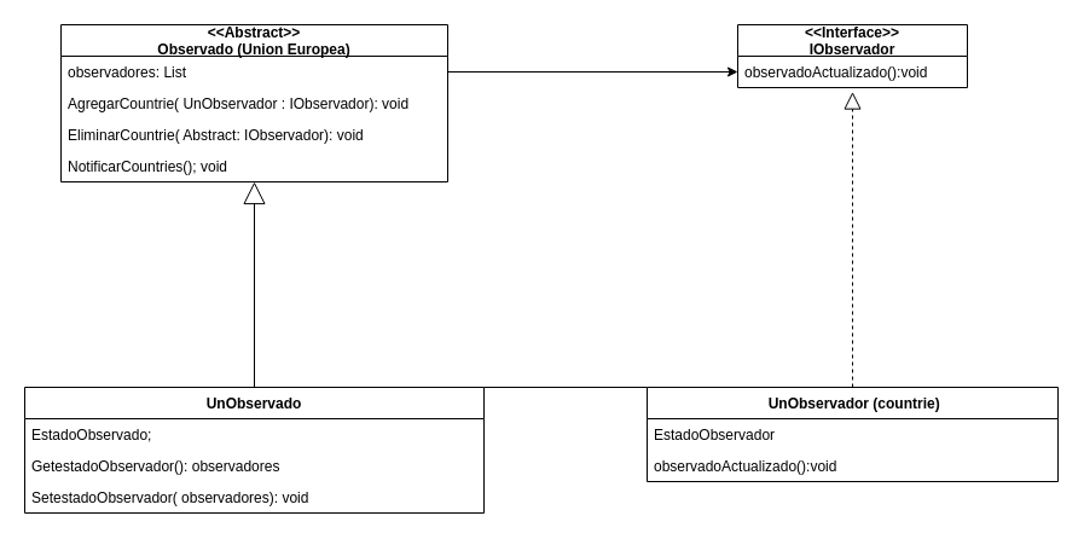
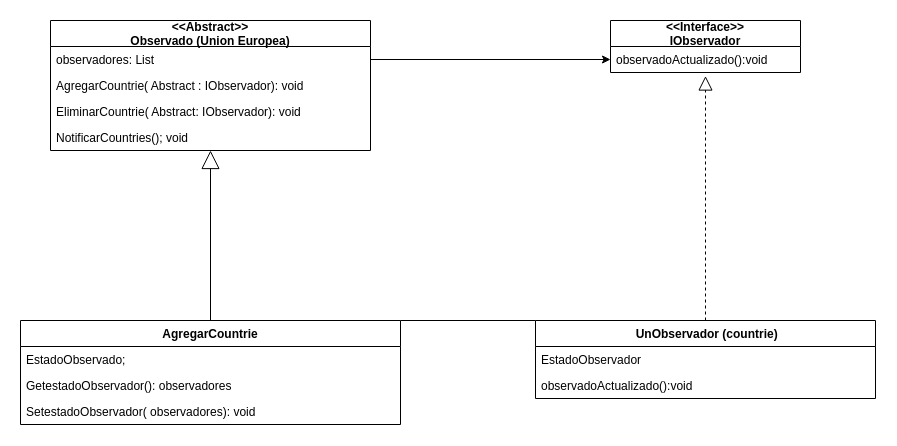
  <mxCell id="0" />
  <mxCell id="1" parent="0" />
  <mxCell id="2" value="" style="endArrow=none;html=1;exitX=0;exitY=0;exitDx=0;exitDy=0;entryX=1;entryY=0;entryDx=0;entryDy=0;" edge="1" parent="1" source="18" target="14"><mxGeometry width="50" height="50" relative="1" as="geometry"><mxPoint x="500" y="310" as="sourcePoint" /><mxPoint x="360" y="280" as="targetPoint" /></mxGeometry></mxCell>
  <mxCell id="3" value="" style="group" vertex="1" connectable="0" parent="1"><mxGeometry x="230" y="110" width="13.33" height="140" as="geometry" /></mxCell>
  <mxCell id="4" value="&lt;div&gt;&lt;br&gt;&lt;/div&gt;&lt;div&gt;&lt;br&gt;&lt;/div&gt;" style="endArrow=block;endSize=16;endFill=0;html=1;exitX=0.5;exitY=0;exitDx=0;exitDy=0;entryX=0.5;entryY=1;entryDx=0;entryDy=0;" edge="1" parent="1" source="14" target="5"><mxGeometry x="0.158" y="-13" width="160" relative="1" as="geometry"><mxPoint x="420" y="220" as="sourcePoint" /><mxPoint x="279" y="104" as="targetPoint" /><mxPoint as="offset" /></mxGeometry></mxCell>
  <mxCell id="5" value="&lt;&lt;Abstract&gt;&gt; &#10;Observado (Union Europea)" style="swimlane;fontStyle=1;childLayout=stackLayout;horizontal=1;startSize=26;fillColor=none;horizontalStack=0;resizeParent=1;resizeParentMax=0;resizeLast=0;collapsible=1;marginBottom=0;" vertex="1" parent="1"><mxGeometry x="50" y="20" width="320" height="130" as="geometry" /></mxCell>
  <mxCell id="6" value="observadores: List" style="text;strokeColor=none;fillColor=none;align=left;verticalAlign=top;spacingLeft=4;spacingRight=4;overflow=hidden;rotatable=0;points=[[0,0.5],[1,0.5]];portConstraint=eastwest;" vertex="1" parent="5"><mxGeometry y="26" width="320" height="26" as="geometry" /></mxCell>
- <mxCell id="7" value="AgregarCountrie( UnObservador : IObservador): void" style="text;strokeColor=none;fillColor=none;align=left;verticalAlign=top;spacingLeft=4;spacingRight=4;overflow=hidden;rotatable=0;points=[[0,0.5],[1,0.5]];portConstraint=eastwest;" vertex="1" parent="5"><mxGeometry y="52" width="320" height="26" as="geometry" /></mxCell>
+ <mxCell id="7" value="AgregarCountrie( Abstract : IObservador): void" style="text;strokeColor=none;fillColor=none;align=left;verticalAlign=top;spacingLeft=4;spacingRight=4;overflow=hidden;rotatable=0;points=[[0,0.5],[1,0.5]];portConstraint=eastwest;" vertex="1" parent="5"><mxGeometry y="52" width="320" height="26" as="geometry" /></mxCell>
  <mxCell id="8" value="EliminarCountrie( Abstract: IObservador): void" style="text;strokeColor=none;fillColor=none;align=left;verticalAlign=top;spacingLeft=4;spacingRight=4;overflow=hidden;rotatable=0;points=[[0,0.5],[1,0.5]];portConstraint=eastwest;" vertex="1" parent="5"><mxGeometry y="78" width="320" height="26" as="geometry" /></mxCell>
  <mxCell id="9" value="NotificarCountries(); void" style="text;strokeColor=none;fillColor=none;align=left;verticalAlign=top;spacingLeft=4;spacingRight=4;overflow=hidden;rotatable=0;points=[[0,0.5],[1,0.5]];portConstraint=eastwest;" vertex="1" parent="5"><mxGeometry y="104" width="320" height="26" as="geometry" /></mxCell>
  <mxCell id="10" value="" style="endArrow=block;dashed=1;endFill=0;endSize=12;html=1;entryX=0.5;entryY=1.135;entryDx=0;entryDy=0;entryPerimeter=0;exitX=0.5;exitY=0;exitDx=0;exitDy=0;" edge="1" parent="1" source="18" target="13"><mxGeometry width="160" relative="1" as="geometry"><mxPoint x="440" y="280" as="sourcePoint" /><mxPoint x="705.95" y="100.002" as="targetPoint" /></mxGeometry></mxCell>
  <mxCell id="11" value="&lt;div&gt;&lt;br&gt;&lt;/div&gt;&lt;div&gt;&lt;br&gt;&lt;/div&gt;" style="endArrow=classic;html=1;entryX=0;entryY=0.5;entryDx=0;entryDy=0;exitX=1;exitY=0.5;exitDx=0;exitDy=0;" edge="1" parent="1" target="13"><mxGeometry y="29" width="50" height="50" relative="1" as="geometry"><mxPoint x="370" y="59" as="sourcePoint" /><mxPoint x="550" y="260" as="targetPoint" /><mxPoint as="offset" /></mxGeometry></mxCell>
  <mxCell id="12" value="&lt;&lt;Interface&gt;&gt; &#10;IObservador" style="swimlane;fontStyle=1;childLayout=stackLayout;horizontal=1;startSize=26;fillColor=none;horizontalStack=0;resizeParent=1;resizeParentMax=0;resizeLast=0;collapsible=1;marginBottom=0;" vertex="1" parent="1"><mxGeometry x="610" y="20" width="190" height="52" as="geometry" /></mxCell>
  <mxCell id="13" value="observadoActualizado():void" style="text;strokeColor=none;fillColor=none;align=left;verticalAlign=top;spacingLeft=4;spacingRight=4;overflow=hidden;rotatable=0;points=[[0,0.5],[1,0.5]];portConstraint=eastwest;" vertex="1" parent="12"><mxGeometry y="26" width="190" height="26" as="geometry" /></mxCell>
- <mxCell id="14" value="UnObservado" style="swimlane;fontStyle=1;childLayout=stackLayout;horizontal=1;startSize=26;fillColor=none;horizontalStack=0;resizeParent=1;resizeParentMax=0;resizeLast=0;collapsible=1;marginBottom=0;" vertex="1" parent="1"><mxGeometry x="20" y="320" width="380" height="104" as="geometry" /></mxCell>
+ <mxCell id="14" value="AgregarCountrie" style="swimlane;fontStyle=1;childLayout=stackLayout;horizontal=1;startSize=26;fillColor=none;horizontalStack=0;resizeParent=1;resizeParentMax=0;resizeLast=0;collapsible=1;marginBottom=0;" vertex="1" parent="1"><mxGeometry x="20" y="320" width="380" height="104" as="geometry" /></mxCell>
  <mxCell id="15" value="EstadoObservado;" style="text;strokeColor=none;fillColor=none;align=left;verticalAlign=top;spacingLeft=4;spacingRight=4;overflow=hidden;rotatable=0;points=[[0,0.5],[1,0.5]];portConstraint=eastwest;" vertex="1" parent="14"><mxGeometry y="26" width="380" height="26" as="geometry" /></mxCell>
  <mxCell id="16" value="GetestadoObservador(): observadores" style="text;strokeColor=none;fillColor=none;align=left;verticalAlign=top;spacingLeft=4;spacingRight=4;overflow=hidden;rotatable=0;points=[[0,0.5],[1,0.5]];portConstraint=eastwest;" vertex="1" parent="14"><mxGeometry y="52" width="380" height="26" as="geometry" /></mxCell>
  <mxCell id="17" value="SetestadoObservador( observadores): void" style="text;strokeColor=none;fillColor=none;align=left;verticalAlign=top;spacingLeft=4;spacingRight=4;overflow=hidden;rotatable=0;points=[[0,0.5],[1,0.5]];portConstraint=eastwest;" vertex="1" parent="14"><mxGeometry y="78" width="380" height="26" as="geometry" /></mxCell>
  <mxCell id="18" value=" UnObservador (countrie)" style="swimlane;fontStyle=1;childLayout=stackLayout;horizontal=1;startSize=26;fillColor=none;horizontalStack=0;resizeParent=1;resizeParentMax=0;resizeLast=0;collapsible=1;marginBottom=0;" vertex="1" parent="1"><mxGeometry x="535" y="320" width="340" height="78" as="geometry" /></mxCell>
  <mxCell id="19" value="EstadoObservador" style="text;strokeColor=none;fillColor=none;align=left;verticalAlign=top;spacingLeft=4;spacingRight=4;overflow=hidden;rotatable=0;points=[[0,0.5],[1,0.5]];portConstraint=eastwest;" vertex="1" parent="18"><mxGeometry y="26" width="340" height="26" as="geometry" /></mxCell>
  <mxCell id="20" value="observadoActualizado():void" style="text;strokeColor=none;fillColor=none;align=left;verticalAlign=top;spacingLeft=4;spacingRight=4;overflow=hidden;rotatable=0;points=[[0,0.5],[1,0.5]];portConstraint=eastwest;" vertex="1" parent="18"><mxGeometry y="52" width="340" height="26" as="geometry" /></mxCell>
